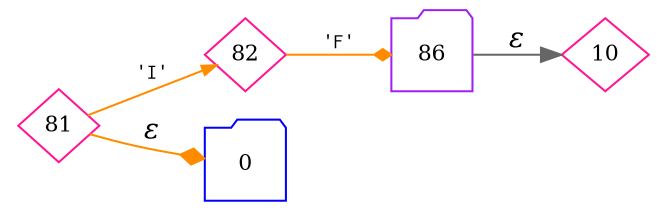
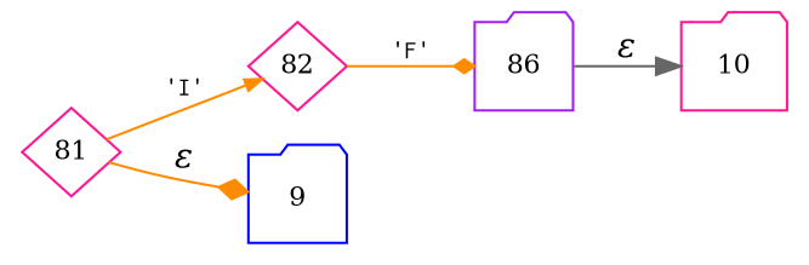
  digraph {
    rankdir=LR
    node [color=deeppink fixedsize=true fontsize=11 shape=diamond peripheries=1]
    edge [arrowhead=normal color=darkorange fontname=Courier]
-   n1 [label=10 width=.6 peripheries=""]
+   n1 [label=10 shape=folder width=.6 peripheries=""]
    n2 [label=81 width=.55]
    n3 [label=82 width=.55]
-   n4 [color=blue label=0 shape=folder width=.55]
+   n4 [color=blue label=9 shape=folder width=.55]
    n5 [color=purple label=86 shape=folder width=.55]
    n2 -> n3 [arrowsize=.7 fontsize=11 label="'I'"]
    n2 -> n4 [arrowhead=diamond fontname="Times-Italic" label="&epsilon;"]
    n3 -> n5 [arrowhead=diamond arrowsize=.7 fontsize=11 label="'F'"]
    n5 -> n1 [color=gray40 fontname="Times-Italic" label="&epsilon;"]
  }
